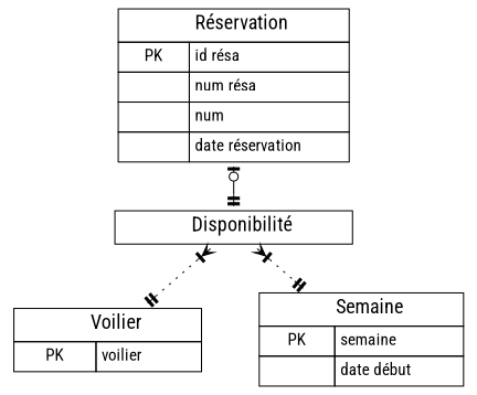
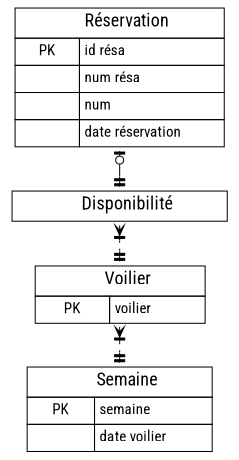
  digraph {
    bgcolor="#FFFFFF"
    fontname="Roboto Condensed"
    nodesep=0.5
    node [fontcolor="#000000" fontname="Roboto Condensed" fontsize=15 shape=none]
    edge [arrowhead=teetee arrowtail=crowtee color="#000000" dir=both fontcolor="#000000" fontname="Roboto Condensed" fontsize=11 penwidth=1 style=dotted]
    n1 [label=<<table         border="0"         cellborder="1"         cellspacing="0"         bgcolor="#FFFFFF"         color="#000000"         cellpadding="4"     >         <tr>             <td bgcolor="#FFFFFF" colspan="2">                 <font                     color="#000000"                     point-size="18"                 >Disponibilité</font>             </td>         </tr>      </table> >]
    n2 [label=<<table         border="0"         cellborder="1"         cellspacing="0"         bgcolor="#FFFFFF"         color="#000000"         cellpadding="4"     >         <tr>             <td bgcolor="#FFFFFF" colspan="2">                 <font                     color="#000000"                     point-size="18"                 >Voilier</font>             </td>         </tr>         <tr><td>PK</td><td align="left">voilier</td></tr>     </table> >]
-   n3 [label=<<table         border="0"         cellborder="1"         cellspacing="0"         bgcolor="#FFFFFF"         color="#000000"         cellpadding="4"     >         <tr>             <td bgcolor="#FFFFFF" colspan="2">                 <font                     color="#000000"                     point-size="18"                 >Semaine</font>             </td>         </tr>         <tr><td>PK</td><td align="left">semaine</td></tr>         <tr><td> </td><td align="left">date début</td></tr>     </table> >]
+   n3 [label=<<table         border="0"         cellborder="1"         cellspacing="0"         bgcolor="#FFFFFF"         color="#000000"         cellpadding="4"     >         <tr>             <td bgcolor="#FFFFFF" colspan="2">                 <font                     color="#000000"                     point-size="18"                 >Semaine</font>             </td>         </tr>         <tr><td>PK</td><td align="left">semaine</td></tr>         <tr><td> </td><td align="left">date voilier</td></tr>     </table> >]
    n4 [label=<<table         border="0"         cellborder="1"         cellspacing="0"         bgcolor="#FFFFFF"         color="#000000"         cellpadding="4"     >         <tr>             <td bgcolor="#FFFFFF" colspan="2">                 <font                     color="#000000"                     point-size="18"                 >Réservation</font>             </td>         </tr>         <tr><td>PK</td><td align="left">id résa</td></tr>         <tr><td> </td><td align="left">num résa</td></tr>         <tr><td> </td><td align="left">num</td></tr>         <tr><td> </td><td align="left">date réservation</td></tr>     </table> >]
    n1 -> n2
-   n1 -> n3
+   n2 -> n3
    n4 -> n1 [arrowtail=teeodot style=""]
  }
